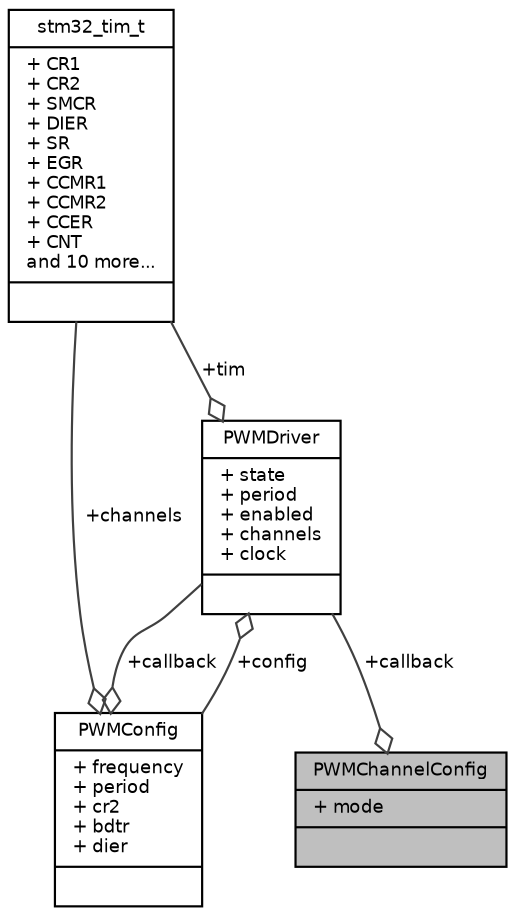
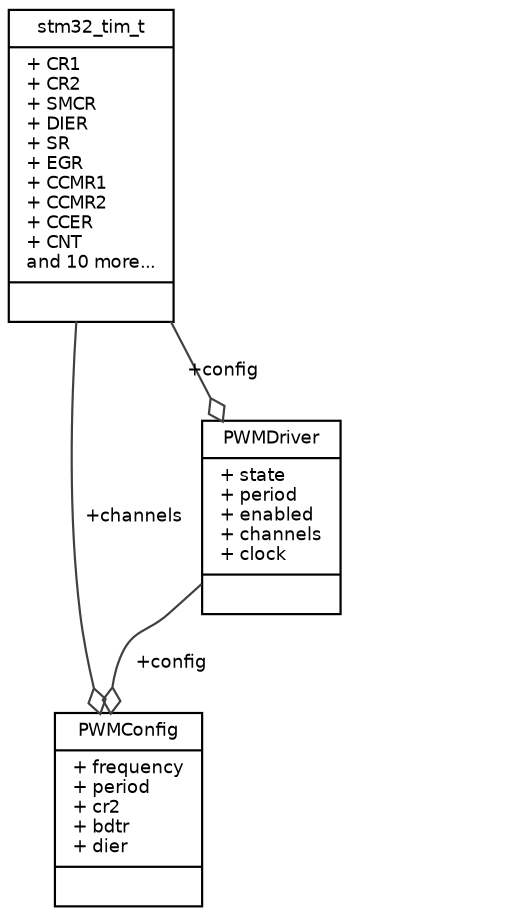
  digraph {
    node [color=black fontname=Helvetica fontsize=8 shape=record]
    edge [arrowhead=odiamond color=grey25 fontname=Helvetica fontsize=8 labelfontname=Helvetica labelfontsize=8 style=solid]
-   n1 [fillcolor=grey75 fontcolor=black height=0.2 label="{PWMChannelConfig\n|+ mode\l|}" style=filled width=0.4]
    n2 [height=0.2 label="{PWMConfig\n|+ frequency\l+ period\l+ cr2\l+ bdtr\l+ dier\l|}" width=0.4]
    n3 [height=0.2 label="{PWMDriver\n|+ state\l+ period\l+ enabled\l+ channels\l+ clock\l|}" width=0.4]
    n4 [height=0.2 label="{stm32_tim_t\n|+ CR1\l+ CR2\l+ SMCR\l+ DIER\l+ SR\l+ EGR\l+ CCMR1\l+ CCMR2\l+ CCER\l+ CNT\land 10 more...\l|}" width=0.4]
-   n2 -> n3 [label=" +config"]
-   n3 -> n1 [label=" +callback"]
-   n3 -> n2 [label=" +callback"]
+   n3 -> n2 [label=" +config"]
    n4 -> n2 [label=" +channels"]
-   n4 -> n3 [label=" +tim"]
+   n4 -> n3 [label=" +config"]
  }
